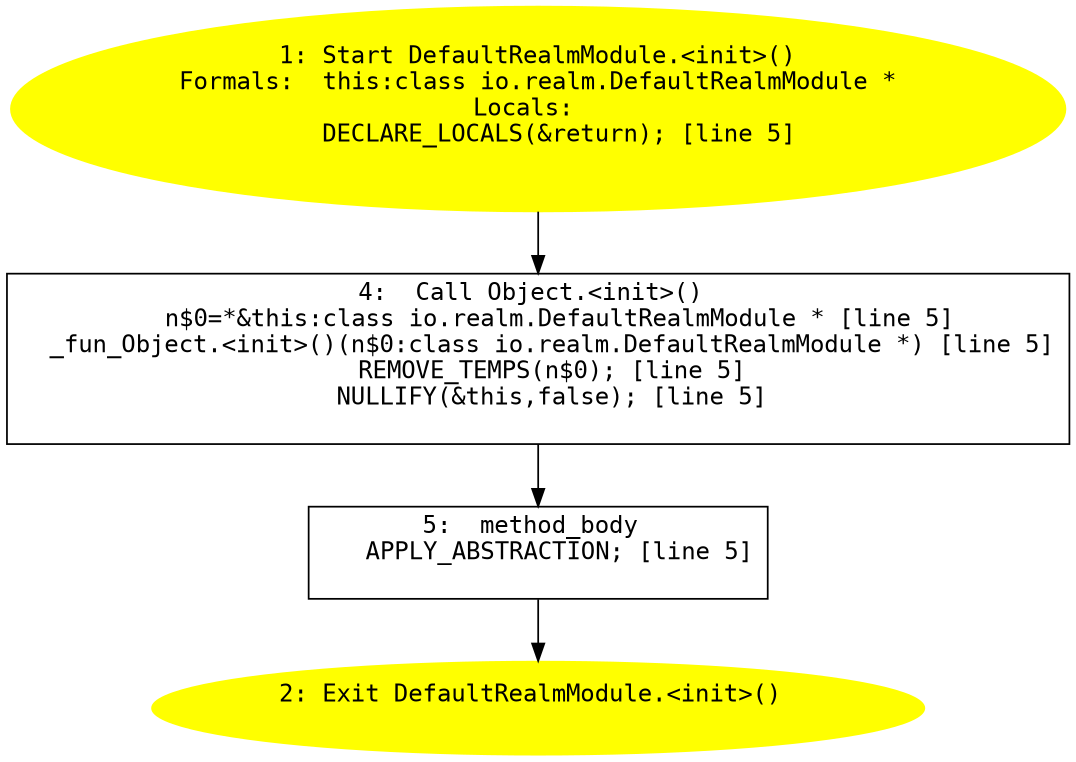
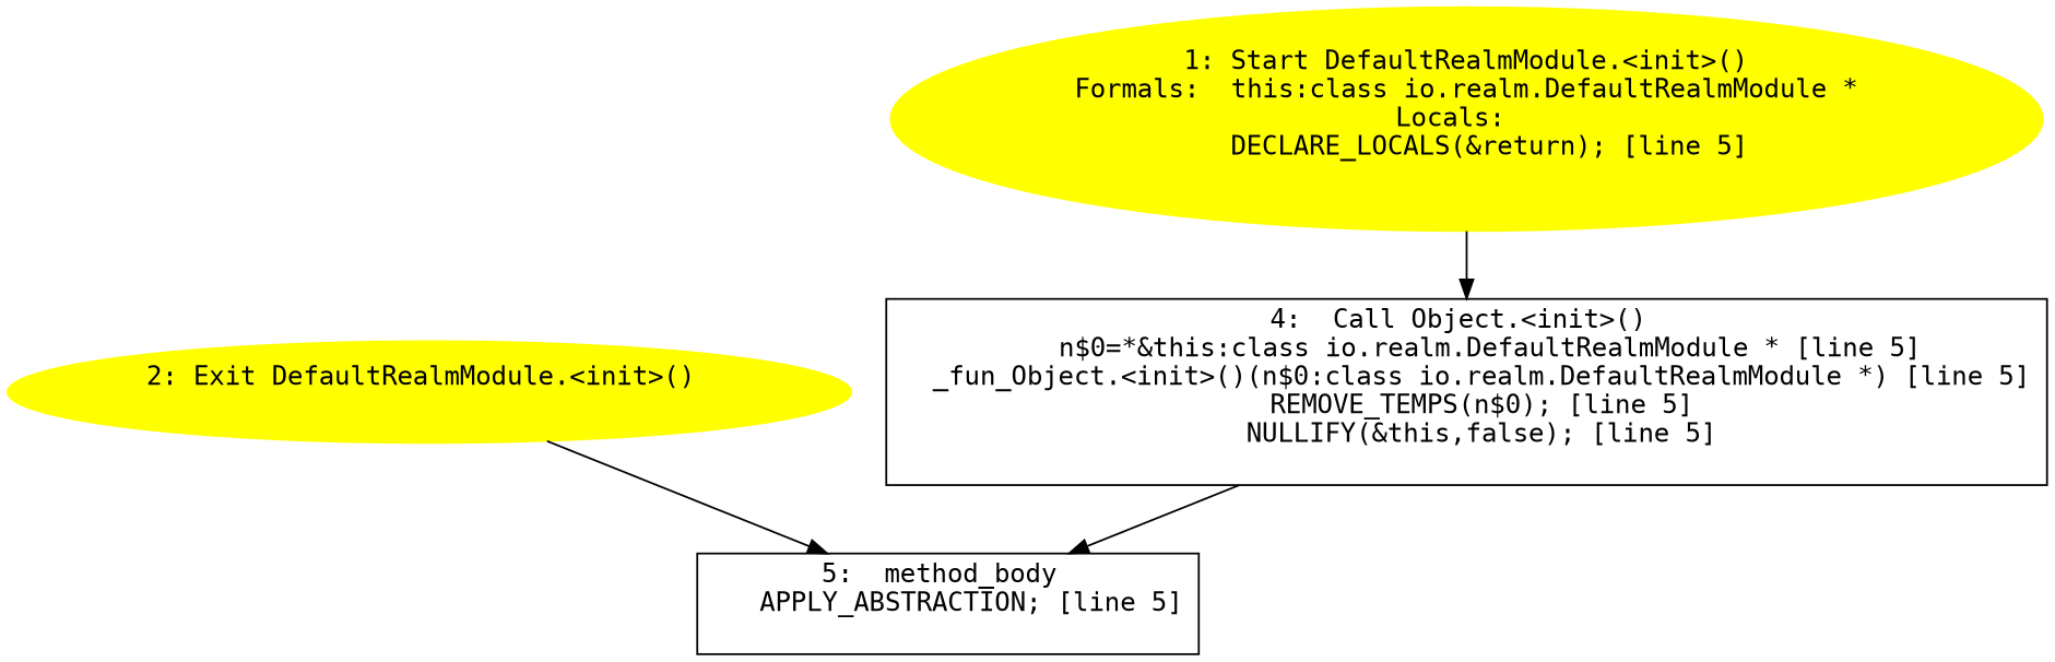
  digraph {
    fontname="DejaVu Sans Mono"
    node [fontname="DejaVu Sans Mono"]
    edge [fontname="DejaVu Sans Mono"]
    n1 [label="5:  method_body \n   APPLY_ABSTRACTION; [line 5]\n " shape=box]
    n2 [color=yellow label="2: Exit DefaultRealmModule.<init>() \n  " style=filled]
    n3 [label="4:  Call Object.<init>() \n   n$0=*&this:class io.realm.DefaultRealmModule * [line 5]\n  _fun_Object.<init>()(n$0:class io.realm.DefaultRealmModule *) [line 5]\n  REMOVE_TEMPS(n$0); [line 5]\n  NULLIFY(&this,false); [line 5]\n " shape=box]
    n4 [color=yellow label="1: Start DefaultRealmModule.<init>()\nFormals:  this:class io.realm.DefaultRealmModule *\nLocals:  \n   DECLARE_LOCALS(&return); [line 5]\n " style=filled]
-   n1 -> n2
+   n2 -> n1
    n3 -> n1
    n4 -> n3
  }
